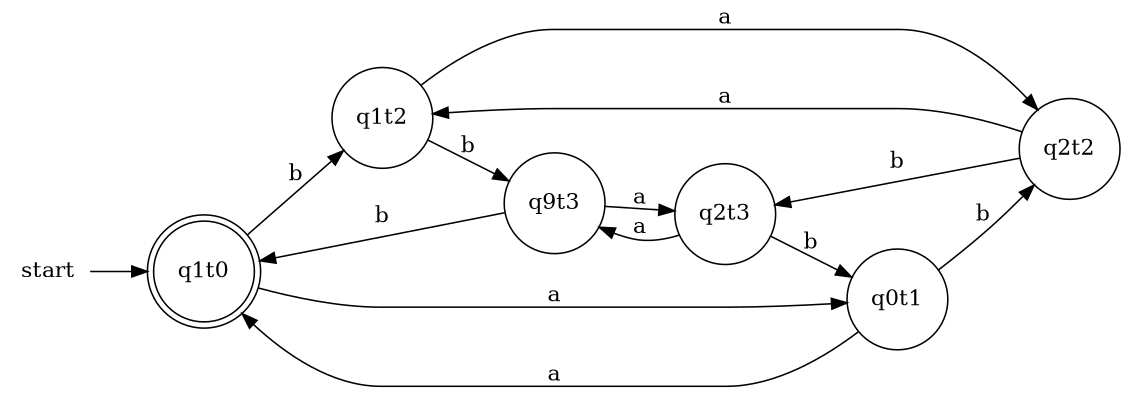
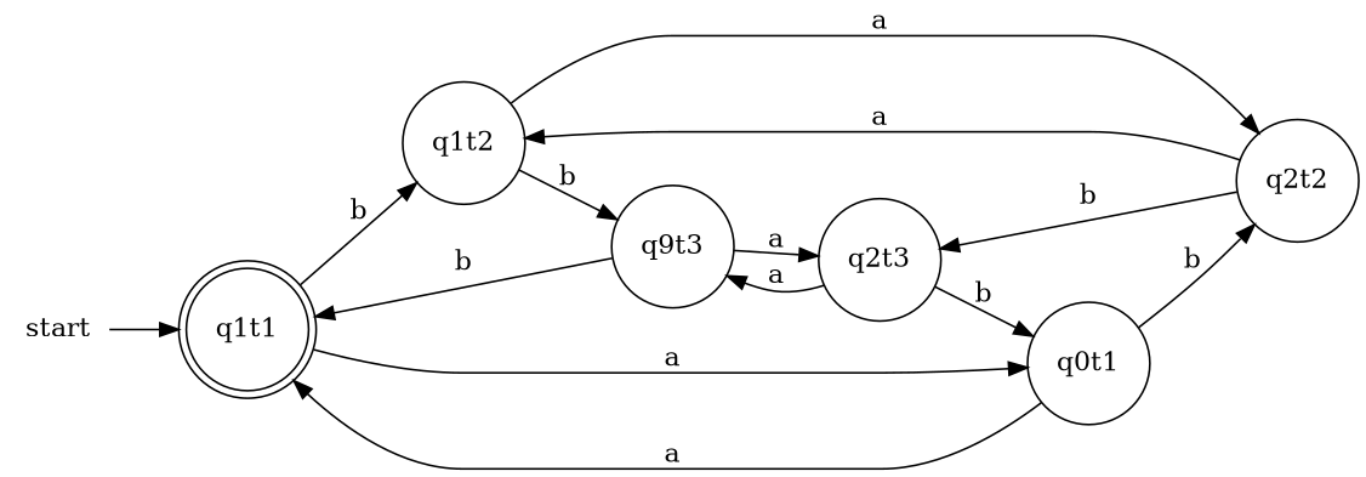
  digraph {
    rankdir=LR
    node [shape=circle]
    start [shape=none]
-   q1t1 [shape=doublecircle label=q1t0]
+   q1t1 [shape=doublecircle]
    q1t2
    n4 [label=q0t1]
    n5 [label=q9t3]
    q2t2
    q2t3
    start -> q1t1
    q1t1 -> q1t2 [label=b]
    q1t1 -> n4 [label=a]
    q1t2 -> n5 [label=b]
    q1t2 -> q2t2 [label=a]
    n4 -> q1t1 [label=a]
    n4 -> q2t2 [label=b]
    n5 -> q1t1 [label=b]
    n5 -> q2t3 [label=a]
    q2t2 -> q1t2 [label=a]
    q2t2 -> q2t3 [label=b]
    q2t3 -> n4 [label=b]
    q2t3 -> n5 [label=a]
  }
